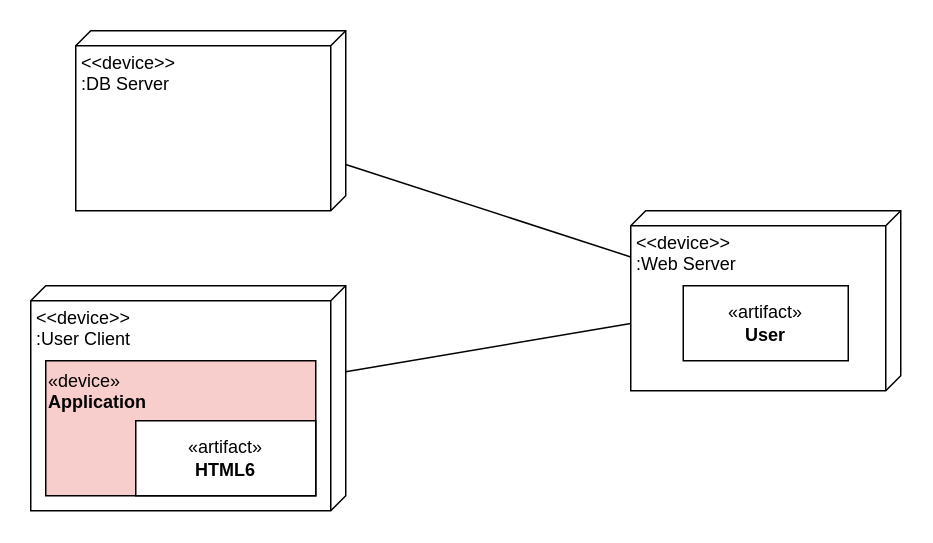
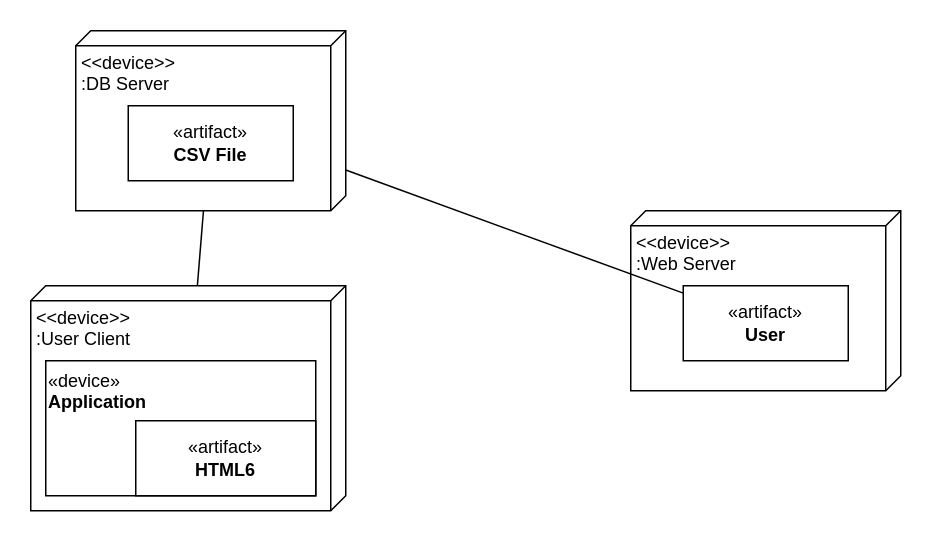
  <mxCell id="0" />
  <mxCell id="1" parent="0" />
  <mxCell id="2" value="&amp;lt;&amp;lt;device&amp;gt;&amp;gt;&lt;div&gt;:DB Server&lt;/div&gt;" style="verticalAlign=top;align=left;spacingTop=8;spacingLeft=2;spacingRight=12;shape=cube;size=10;direction=south;fontStyle=0;html=1;whiteSpace=wrap;" vertex="1" parent="1"><mxGeometry x="50" y="20" width="180" height="120" as="geometry" /></mxCell>
  <mxCell id="3" value="&amp;lt;&amp;lt;device&amp;gt;&amp;gt;&lt;div&gt;:Web Server&lt;/div&gt;" style="verticalAlign=top;align=left;spacingTop=8;spacingLeft=2;spacingRight=12;shape=cube;size=10;direction=south;fontStyle=0;html=1;whiteSpace=wrap;" vertex="1" parent="1"><mxGeometry x="420" y="140" width="180" height="120" as="geometry" /></mxCell>
- <mxCell id="4" value="" style="endArrow=none;html=1;rounded=0;" edge="1" parent="1" source="2" target="3"><mxGeometry relative="1" as="geometry"><mxPoint x="210" y="190" as="sourcePoint" /><mxPoint x="370" y="190" as="targetPoint" /></mxGeometry></mxCell>
+ <mxCell id="4" value="" style="endArrow=none;html=1;rounded=0;" edge="1" parent="1" source="2" target="8"><mxGeometry relative="1" as="geometry"><mxPoint x="210" y="190" as="sourcePoint" /><mxPoint x="370" y="190" as="targetPoint" /></mxGeometry></mxCell>
  <mxCell id="5" value="&amp;lt;&amp;lt;device&amp;gt;&amp;gt;&lt;div&gt;:User Client&lt;/div&gt;" style="verticalAlign=top;align=left;spacingTop=8;spacingLeft=2;spacingRight=12;shape=cube;size=10;direction=south;fontStyle=0;html=1;whiteSpace=wrap;" vertex="1" parent="1"><mxGeometry x="20" y="190" width="210" height="150" as="geometry" /></mxCell>
- <mxCell id="6" value="" style="endArrow=none;html=1;rounded=0;" edge="1" parent="1" source="5" target="3"><mxGeometry relative="1" as="geometry"><mxPoint x="240" y="119" as="sourcePoint" /><mxPoint x="430" y="181" as="targetPoint" /></mxGeometry></mxCell>
+ <mxCell id="6" value="" style="endArrow=none;html=1;rounded=0;" edge="1" parent="1" source="5" target="2"><mxGeometry relative="1" as="geometry"><mxPoint x="240" y="119" as="sourcePoint" /><mxPoint x="430" y="181" as="targetPoint" /></mxGeometry></mxCell>
+ <mxCell id="7" value="«artifact»&lt;br&gt;&lt;b&gt;CSV File&lt;/b&gt;" style="html=1;whiteSpace=wrap;" vertex="1" parent="1"><mxGeometry x="85" y="70" width="110" height="50" as="geometry" /></mxCell>
  <mxCell id="8" value="«artifact»&lt;br&gt;&lt;b&gt;User&lt;/b&gt;" style="html=1;whiteSpace=wrap;" vertex="1" parent="1"><mxGeometry x="455" y="190" width="110" height="50" as="geometry" /></mxCell>
- <mxCell id="9" value="«device»&lt;br&gt;&lt;b&gt;Application&lt;/b&gt;" style="html=1;whiteSpace=wrap;align=left;verticalAlign=top;fillColor=#f8cecc;" vertex="1" parent="1"><mxGeometry x="30" y="240" width="180" height="90" as="geometry" /></mxCell>
+ <mxCell id="9" value="«device»&lt;br&gt;&lt;b&gt;Application&lt;/b&gt;" style="html=1;whiteSpace=wrap;align=left;verticalAlign=top;" vertex="1" parent="1"><mxGeometry x="30" y="240" width="180" height="90" as="geometry" /></mxCell>
  <mxCell id="10" value="«artifact»&lt;br&gt;&lt;b&gt;HTML6&lt;/b&gt;" style="html=1;whiteSpace=wrap;" vertex="1" parent="1"><mxGeometry x="90" y="280" width="120" height="50" as="geometry" /></mxCell>
